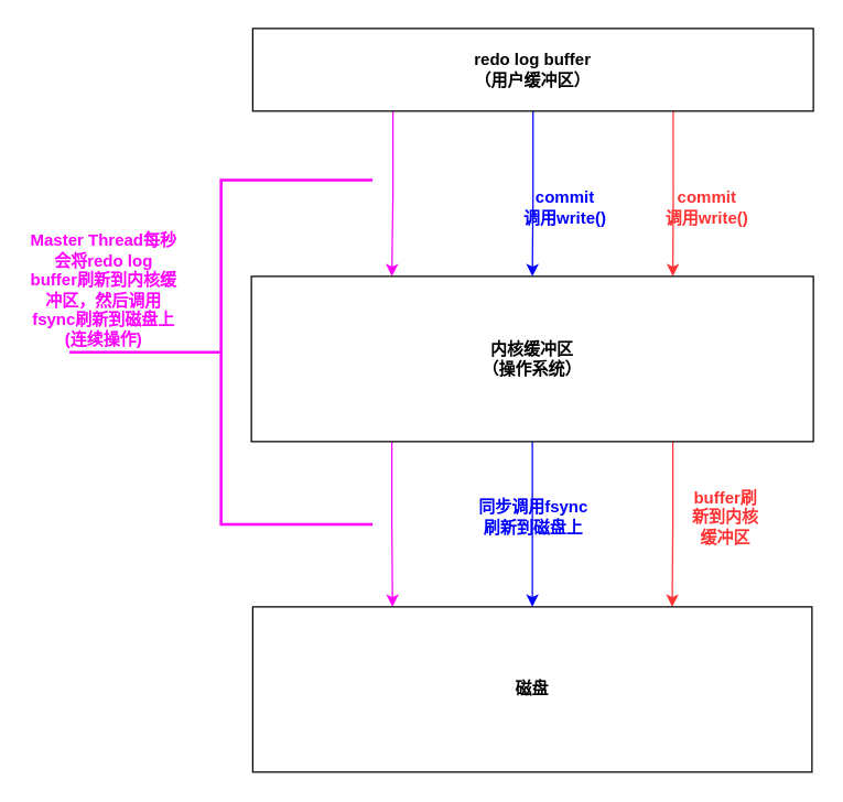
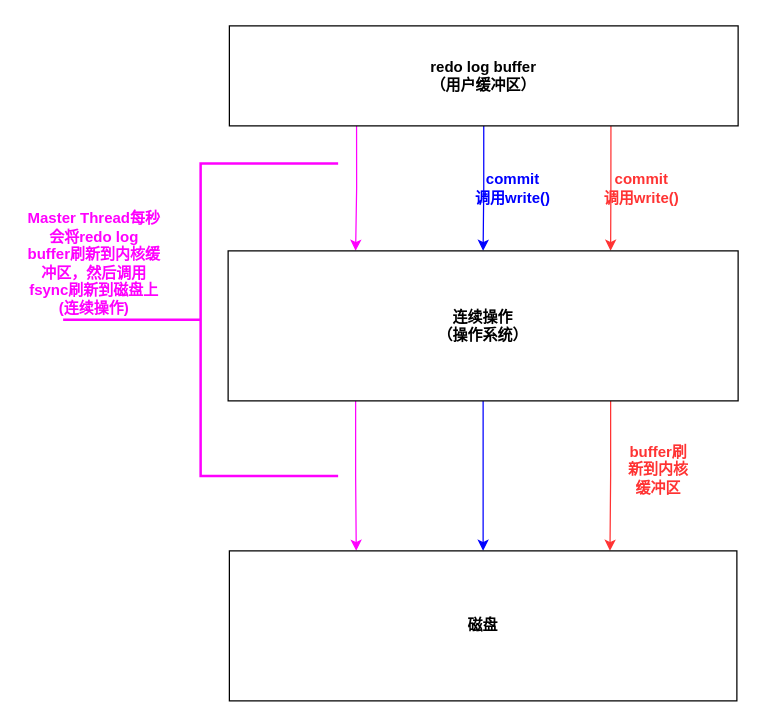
  <mxCell id="0" />
  <mxCell id="1" parent="0" />
  <mxCell id="2" style="edgeStyle=orthogonalEdgeStyle;rounded=0;orthogonalLoop=1;jettySize=auto;html=1;exitX=0.25;exitY=1;exitDx=0;exitDy=0;entryX=0.25;entryY=0;entryDx=0;entryDy=0;strokeColor=#FF00FF;" parent="1" source="5" target="9" edge="1"><mxGeometry relative="1" as="geometry" /></mxCell>
  <mxCell id="3" style="edgeStyle=orthogonalEdgeStyle;rounded=0;orthogonalLoop=1;jettySize=auto;html=1;exitX=0.5;exitY=1;exitDx=0;exitDy=0;entryX=0.5;entryY=0;entryDx=0;entryDy=0;strokeColor=#0000FF;" parent="1" source="5" target="9" edge="1"><mxGeometry relative="1" as="geometry" /></mxCell>
  <mxCell id="4" style="edgeStyle=orthogonalEdgeStyle;rounded=0;orthogonalLoop=1;jettySize=auto;html=1;exitX=0.75;exitY=1;exitDx=0;exitDy=0;entryX=0.75;entryY=0;entryDx=0;entryDy=0;strokeColor=#FF3333;" parent="1" source="5" target="9" edge="1"><mxGeometry relative="1" as="geometry" /></mxCell>
- <mxCell id="5" value="&lt;b&gt;redo log buffer&lt;br&gt;（用户缓冲区）&lt;br&gt;&lt;/b&gt;" style="rounded=0;whiteSpace=wrap;html=1;" parent="1" vertex="1"><mxGeometry x="183" y="20" width="407" height="60" as="geometry" /></mxCell>
+ <mxCell id="5" value="&lt;b&gt;redo log buffer&lt;br&gt;（用户缓冲区）&lt;br&gt;&lt;/b&gt;" style="rounded=0;whiteSpace=wrap;html=1;" parent="1" vertex="1"><mxGeometry x="183" y="20" width="407" height="80" as="geometry" /></mxCell>
  <mxCell id="6" style="edgeStyle=orthogonalEdgeStyle;rounded=0;orthogonalLoop=1;jettySize=auto;html=1;exitX=0.25;exitY=1;exitDx=0;exitDy=0;entryX=0.25;entryY=0;entryDx=0;entryDy=0;strokeColor=#FF00FF;" parent="1" source="9" target="10" edge="1"><mxGeometry relative="1" as="geometry" /></mxCell>
  <mxCell id="7" style="edgeStyle=orthogonalEdgeStyle;rounded=0;orthogonalLoop=1;jettySize=auto;html=1;exitX=0.5;exitY=1;exitDx=0;exitDy=0;entryX=0.5;entryY=0;entryDx=0;entryDy=0;strokeColor=#0000FF;" parent="1" source="9" target="10" edge="1"><mxGeometry relative="1" as="geometry" /></mxCell>
  <mxCell id="8" style="edgeStyle=orthogonalEdgeStyle;rounded=0;orthogonalLoop=1;jettySize=auto;html=1;exitX=0.75;exitY=1;exitDx=0;exitDy=0;entryX=0.75;entryY=0;entryDx=0;entryDy=0;strokeColor=#FF3333;" parent="1" source="9" target="10" edge="1"><mxGeometry relative="1" as="geometry" /></mxCell>
- <mxCell id="9" value="&lt;b&gt;内核缓冲区&lt;br&gt;（操作系统）&lt;br&gt;&lt;/b&gt;" style="rounded=0;whiteSpace=wrap;html=1;" parent="1" vertex="1"><mxGeometry x="182" y="200" width="408" height="120" as="geometry" /></mxCell>
+ <mxCell id="9" value="&lt;b&gt;连续操作&lt;br&gt;（操作系统）&lt;br&gt;&lt;/b&gt;" style="rounded=0;whiteSpace=wrap;html=1;" parent="1" vertex="1"><mxGeometry x="182" y="200" width="408" height="120" as="geometry" /></mxCell>
  <mxCell id="10" value="&lt;b&gt;磁盘&lt;/b&gt;" style="rounded=0;whiteSpace=wrap;html=1;" parent="1" vertex="1"><mxGeometry x="183" y="440" width="406" height="120" as="geometry" /></mxCell>
  <mxCell id="11" value="&lt;b&gt;&lt;font color=&quot;#ff00ff&quot;&gt;Master Thread每秒会将redo log buffer刷新到内核缓冲区，然后调用fsync刷新到磁盘上(连续操作)&lt;/font&gt;&lt;/b&gt;" style="text;html=1;strokeColor=none;fillColor=none;align=center;verticalAlign=middle;whiteSpace=wrap;rounded=0;" parent="1" vertex="1"><mxGeometry y="170" width="110" height="80" as="geometry" x="20" /></mxCell>
  <mxCell id="12" value="" style="strokeWidth=2;html=1;shape=mxgraph.flowchart.annotation_2;align=left;labelPosition=right;pointerEvents=1;strokeColor=#FF00FF;" parent="1" vertex="1"><mxGeometry x="50" y="130" width="220" height="250" as="geometry" /></mxCell>
  <mxCell id="13" value="&lt;b&gt;&lt;font color=&quot;#0000ff&quot;&gt;commit&lt;br&gt;调用write()&lt;br&gt;&lt;/font&gt;&lt;/b&gt;" style="text;html=1;strokeColor=none;fillColor=none;align=center;verticalAlign=middle;whiteSpace=wrap;rounded=0;" parent="1" vertex="1"><mxGeometry x="370" y="110" width="80" height="80" as="geometry" /></mxCell>
- <mxCell id="14" value="&lt;b&gt;&lt;font color=&quot;#0000ff&quot;&gt;同步调用fsync刷新到磁盘上&lt;/font&gt;&lt;/b&gt;" style="text;html=1;strokeColor=none;fillColor=none;align=center;verticalAlign=middle;whiteSpace=wrap;rounded=0;" parent="1" vertex="1"><mxGeometry x="341.5" y="340" width="90" height="70" as="geometry" /></mxCell>
  <mxCell id="15" value="&lt;b&gt;&lt;font color=&quot;#ff3333&quot;&gt;commit&lt;br&gt;调用write()&lt;br&gt;&lt;/font&gt;&lt;/b&gt;" style="text;html=1;strokeColor=none;fillColor=none;align=center;verticalAlign=middle;whiteSpace=wrap;rounded=0;" parent="1" vertex="1"><mxGeometry x="473" y="110" width="80" height="80" as="geometry" /></mxCell>
  <mxCell id="16" value="&lt;b&gt;&lt;font color=&quot;#ff3333&quot;&gt;buffer刷新到内核缓冲区&lt;/font&gt;&lt;/b&gt;" style="text;html=1;strokeColor=none;fillColor=none;align=center;verticalAlign=middle;whiteSpace=wrap;rounded=0;" parent="1" vertex="1"><mxGeometry x="500" y="335" width="53" height="80" as="geometry" /></mxCell>
